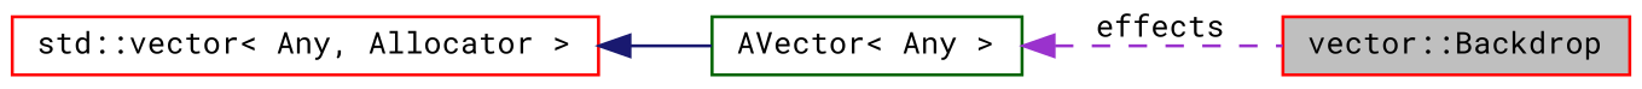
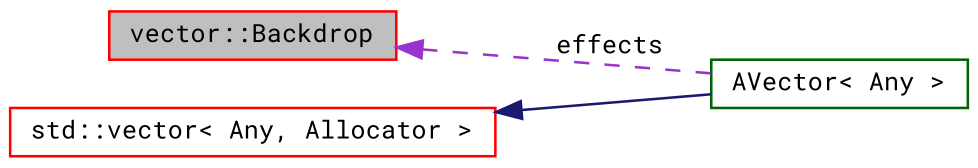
  digraph {
    fontname="Roboto Mono"
    rankdir=LR
    node [color=red fillcolor=white fontname="Roboto Mono" fontsize=10 shape=record style=filled]
    edge [dir=back fontname="Roboto Mono" fontsize=10 labelfontname=Helvetica labelfontsize=10]
    n1 [fillcolor=grey75 fontcolor=black height=0.2 label="vector::Backdrop" width=0.4]
    n2 [color=darkgreen height=0.2 label="AVector\< Any \>" width=0.4]
    n3 [height=0.2 label="std::vector\< Any, Allocator \>" width=0.4]
-   n2 -> n1 [color=darkorchid3 label=" effects" style=dashed]
+   n1 -> n2 [color=darkorchid3 label=" effects" style=dashed]
    n3 -> n2 [color=midnightblue style=solid]
  }
